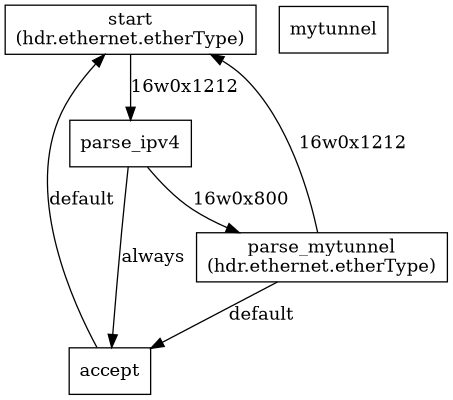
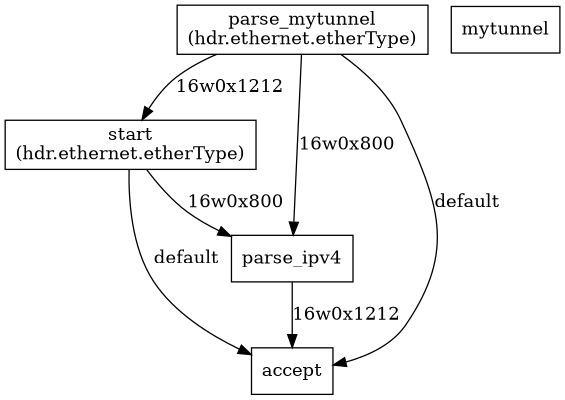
  digraph {
    node [shape=rectangle]
    n1 [label="start\n(hdr.ethernet.etherType)"]
    n2 [label=parse_ipv4]
    n3 [label=accept]
    n4 [label="parse_mytunnel\n(hdr.ethernet.etherType)"]
    n5 [label=mytunnel]
-   n1 -> n2 [label="16w0x1212"]
-   n3 -> n1 [label=default]
-   n2 -> n3 [label=always]
+   n1 -> n2 [label="16w0x800"]
+   n1 -> n3 [label=default]
+   n2 -> n3 [label="16w0x1212"]
    n4 -> n1 [label="16w0x1212"]
-   n2 -> n4 [label="16w0x800"]
+   n4 -> n2 [label="16w0x800"]
    n4 -> n3 [label=default]
  }
